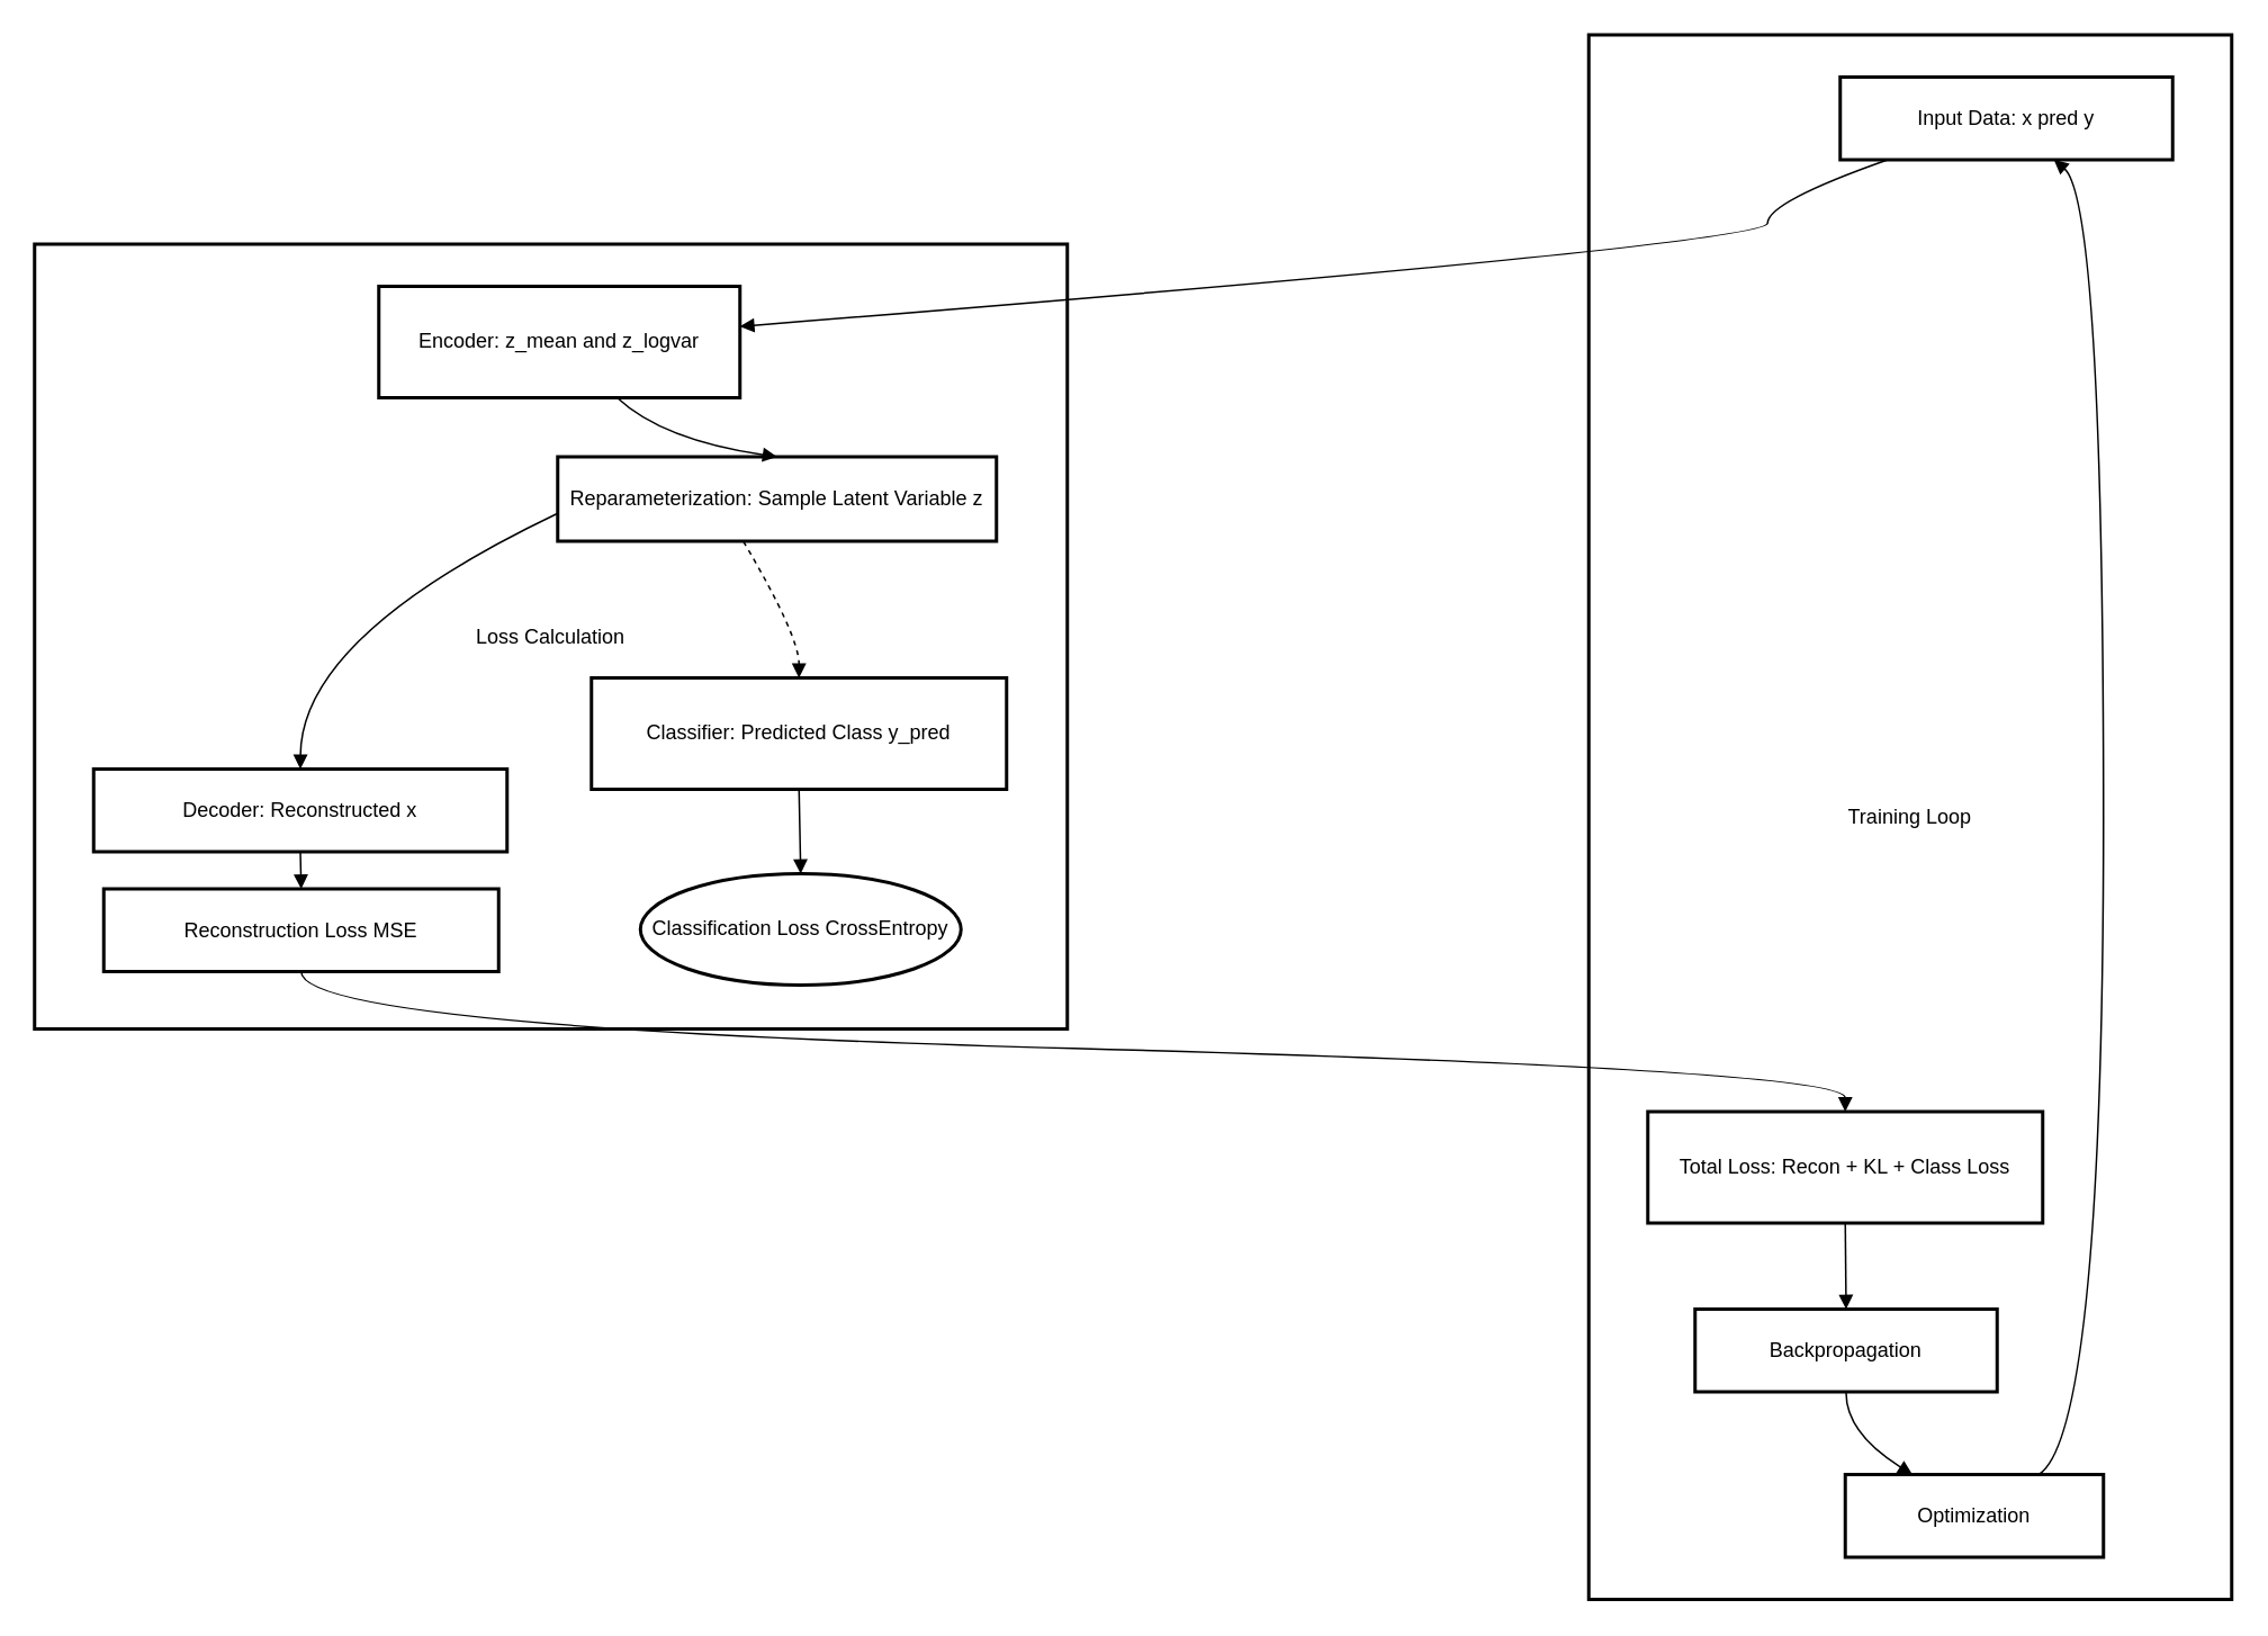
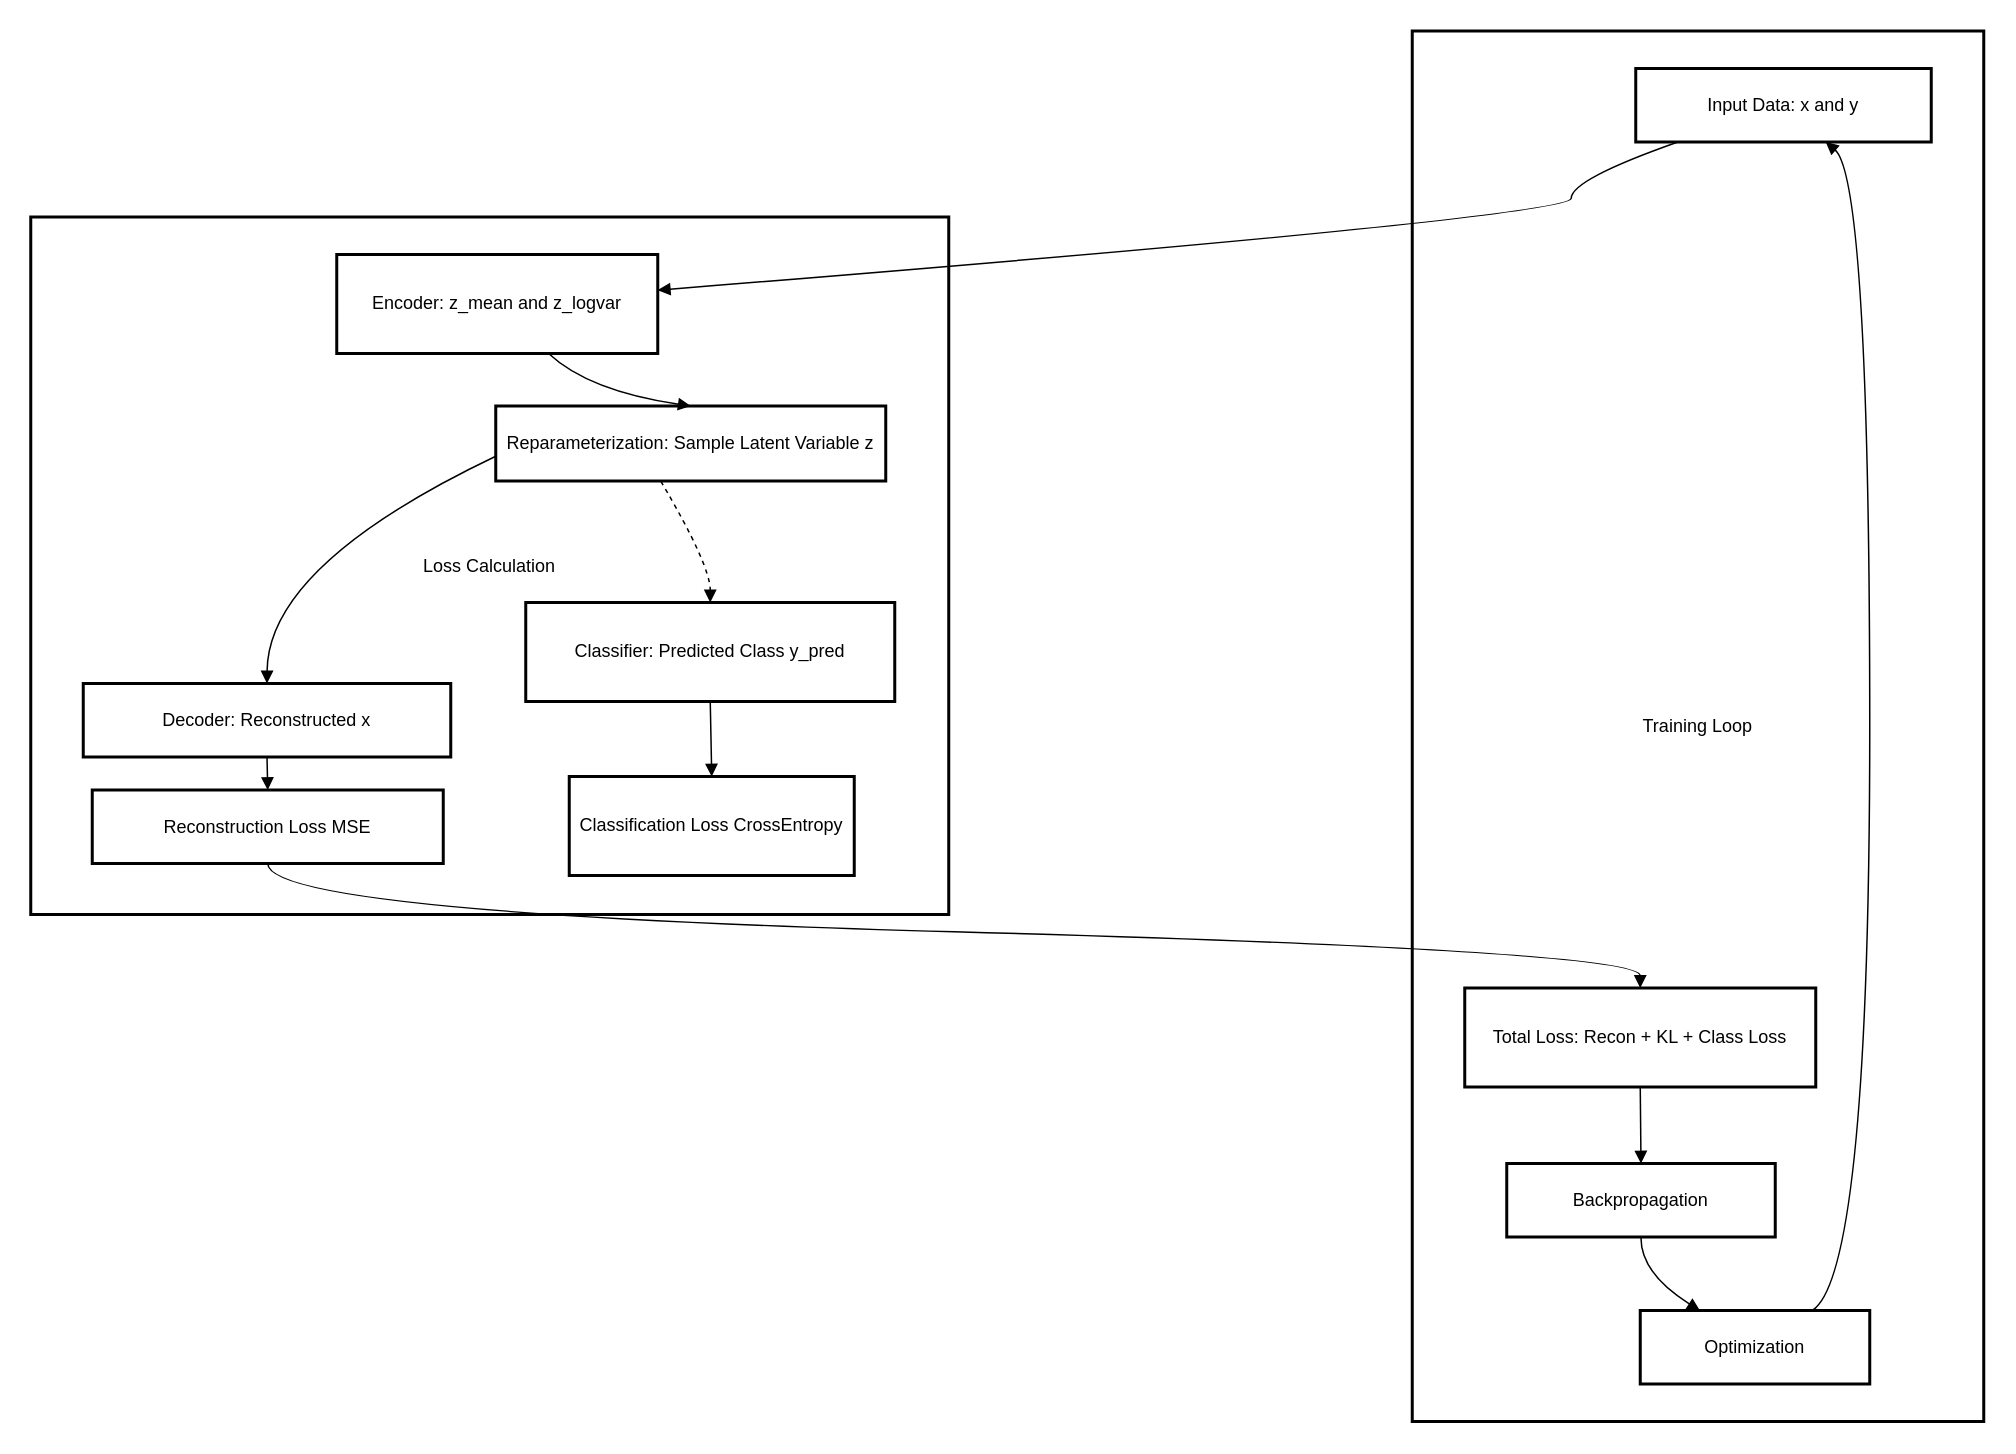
  <mxCell id="0" />
  <mxCell id="1" parent="0" />
  <mxCell id="2" value="Training Loop" style="whiteSpace=wrap;strokeWidth=2;" vertex="1" parent="1"><mxGeometry x="941" y="20" width="381" height="927" as="geometry" /></mxCell>
  <mxCell id="3" value="Loss Calculation" style="whiteSpace=wrap;strokeWidth=2;" vertex="1" parent="1"><mxGeometry x="20" y="144" width="612" height="465" as="geometry" /></mxCell>
- <mxCell id="4" value="Input Data: x pred y" style="whiteSpace=wrap;strokeWidth=2;" vertex="1" parent="1"><mxGeometry x="1090" y="45" width="197" height="49" as="geometry" /></mxCell>
+ <mxCell id="4" value="Input Data: x and y" style="whiteSpace=wrap;strokeWidth=2;" vertex="1" parent="1"><mxGeometry x="1090" y="45" width="197" height="49" as="geometry" /></mxCell>
  <mxCell id="5" value="Encoder: z_mean and z_logvar" style="whiteSpace=wrap;strokeWidth=2;" vertex="1" parent="1"><mxGeometry x="224" y="169" width="214" height="66" as="geometry" /></mxCell>
  <mxCell id="6" value="Reparameterization: Sample Latent Variable z" style="whiteSpace=wrap;strokeWidth=2;" vertex="1" parent="1"><mxGeometry x="330" y="270" width="260" height="50" as="geometry" /></mxCell>
  <mxCell id="7" value="Decoder: Reconstructed x" style="whiteSpace=wrap;strokeWidth=2;" vertex="1" parent="1"><mxGeometry x="55" y="455" width="245" height="49" as="geometry" /></mxCell>
  <mxCell id="8" value="Classifier: Predicted Class y_pred" style="whiteSpace=wrap;strokeWidth=2;" vertex="1" parent="1"><mxGeometry x="350" y="401" width="246" height="66" as="geometry" /></mxCell>
  <mxCell id="9" value="Reconstruction Loss MSE" style="whiteSpace=wrap;strokeWidth=2;" vertex="1" parent="1"><mxGeometry x="61" y="526" width="234" height="49" as="geometry" /></mxCell>
- <mxCell id="10" value="Classification Loss CrossEntropy" style="ellipse;whiteSpace=wrap;strokeWidth=2;" vertex="1" parent="1"><mxGeometry x="379" y="517" width="190" height="66" as="geometry" /></mxCell>
+ <mxCell id="10" value="Classification Loss CrossEntropy" style="whiteSpace=wrap;strokeWidth=2;" vertex="1" parent="1"><mxGeometry x="379" y="517" width="190" height="66" as="geometry" /></mxCell>
  <mxCell id="11" value="Total Loss: Recon + KL + Class Loss" style="whiteSpace=wrap;strokeWidth=2;" vertex="1" parent="1"><mxGeometry x="976" y="658" width="234" height="66" as="geometry" /></mxCell>
  <mxCell id="12" value="Backpropagation" style="whiteSpace=wrap;strokeWidth=2;" vertex="1" parent="1"><mxGeometry x="1004" y="775" width="179" height="49" as="geometry" /></mxCell>
  <mxCell id="13" value="Optimization" style="whiteSpace=wrap;strokeWidth=2;" vertex="1" parent="1"><mxGeometry x="1093" y="873" width="153" height="49" as="geometry" /></mxCell>
  <mxCell id="14" value="" style="curved=1;startArrow=none;endArrow=block;exitX=0.15;exitY=0.99;entryX=1;entryY=0.36;rounded=0;" edge="1" parent="1" source="4" target="5"><mxGeometry relative="1" as="geometry"><Array as="points"><mxPoint x="1047" y="119" /><mxPoint x="1047" y="144" /></Array></mxGeometry></mxCell>
  <mxCell id="15" value="" style="curved=1;startArrow=none;endArrow=block;exitX=0.66;exitY=1;entryX=0.5;entryY=0;rounded=0;entryDx=0;entryDy=0;" edge="1" parent="1" source="5" target="6"><mxGeometry relative="1" as="geometry"><Array as="points"><mxPoint x="392" y="260" /></Array></mxGeometry></mxCell>
  <mxCell id="16" value="" style="curved=1;startArrow=none;endArrow=block;exitX=0;exitY=0.67;entryX=0.5;entryY=0;rounded=0;" edge="1" parent="1" source="6" target="7"><mxGeometry relative="1" as="geometry"><Array as="points"><mxPoint x="178" y="376" /></Array></mxGeometry></mxCell>
  <mxCell id="17" value="" style="curved=1;startArrow=none;endArrow=block;exitX=0.423;exitY=1;entryX=0.5;entryY=0;rounded=0;exitDx=0;exitDy=0;exitPerimeter=0;dashed=1;" edge="1" parent="1" source="6" target="8"><mxGeometry relative="1" as="geometry"><Array as="points"><mxPoint x="473" y="376" /></Array></mxGeometry></mxCell>
  <mxCell id="18" value="" style="curved=1;startArrow=none;endArrow=block;exitX=0.5;exitY=0.99;entryX=0.5;entryY=0;rounded=0;" edge="1" parent="1" source="7" target="9"><mxGeometry relative="1" as="geometry"><Array as="points" /></mxGeometry></mxCell>
  <mxCell id="19" value="" style="curved=1;startArrow=none;endArrow=block;exitX=0.5;exitY=1;entryX=0.5;entryY=0;rounded=0;" edge="1" parent="1" source="8" target="10"><mxGeometry relative="1" as="geometry"><Array as="points" /></mxGeometry></mxCell>
  <mxCell id="20" value="" style="curved=1;startArrow=none;endArrow=block;exitX=0.5;exitY=0.99;entryX=0.5;entryY=0.01;rounded=0;" edge="1" parent="1" source="9" target="11"><mxGeometry relative="1" as="geometry"><Array as="points"><mxPoint x="178" y="608" /><mxPoint x="1093" y="633" /></Array></mxGeometry></mxCell>
  <mxCell id="21" value="" style="curved=1;startArrow=none;endArrow=block;exitX=0.5;exitY=1.01;entryX=0.5;entryY=-0.01;rounded=0;" edge="1" parent="1" source="11" target="12"><mxGeometry relative="1" as="geometry"><Array as="points" /></mxGeometry></mxCell>
  <mxCell id="22" value="" style="curved=1;startArrow=none;endArrow=block;exitX=0.5;exitY=0.98;entryX=0.26;entryY=0;rounded=0;" edge="1" parent="1" source="12" target="13"><mxGeometry relative="1" as="geometry"><Array as="points"><mxPoint x="1093" y="848" /></Array></mxGeometry></mxCell>
  <mxCell id="23" value="" style="curved=1;startArrow=none;endArrow=block;exitX=0.75;exitY=0;entryX=0.64;entryY=0.99;rounded=0;" edge="1" parent="1" source="13" target="4"><mxGeometry relative="1" as="geometry"><Array as="points"><mxPoint x="1246" y="848" /><mxPoint x="1246" y="119" /></Array></mxGeometry></mxCell>
